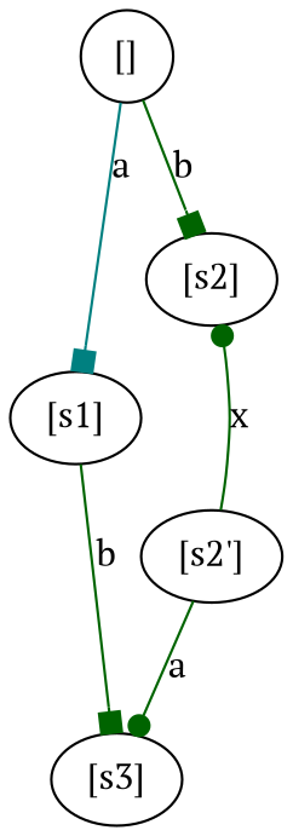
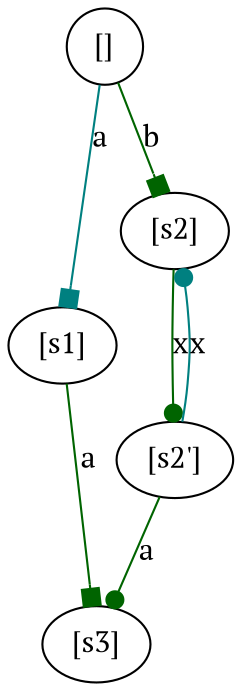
  digraph {
    fontname="PT Serif"
    node [fontname="PT Serif"]
    edge [arrowhead=box color=darkgreen fontname="PT Serif"]
    n1 [label="[]" width=0.5]
    n2 [label="[s1]" width=0.5]
    n3 [label="[s2]" width=0.5]
    n4 [label="[s3]" width=0.5]
    n5 [label="[s2']" width=0.5]
    n1 -> n2 [color=teal label=a]
    n1 -> n3 [label=b]
-   n2 -> n4 [label=b]
-   n5 -> n3 [arrowhead=dot label=x]
+   n2 -> n4 [label=a]
+   n3 -> n5 [arrowhead=dot label=x]
+   n5 -> n3 [arrowhead=dot color=teal label=x]
    n5 -> n4 [arrowhead=dot label=a]
  }
